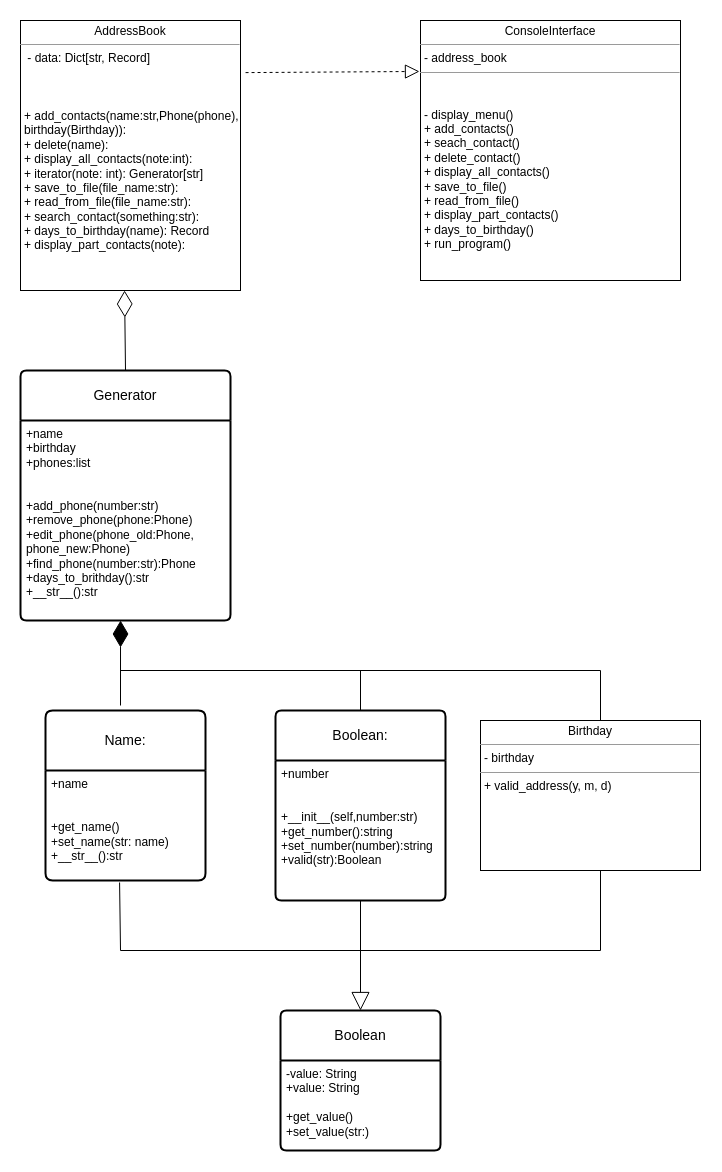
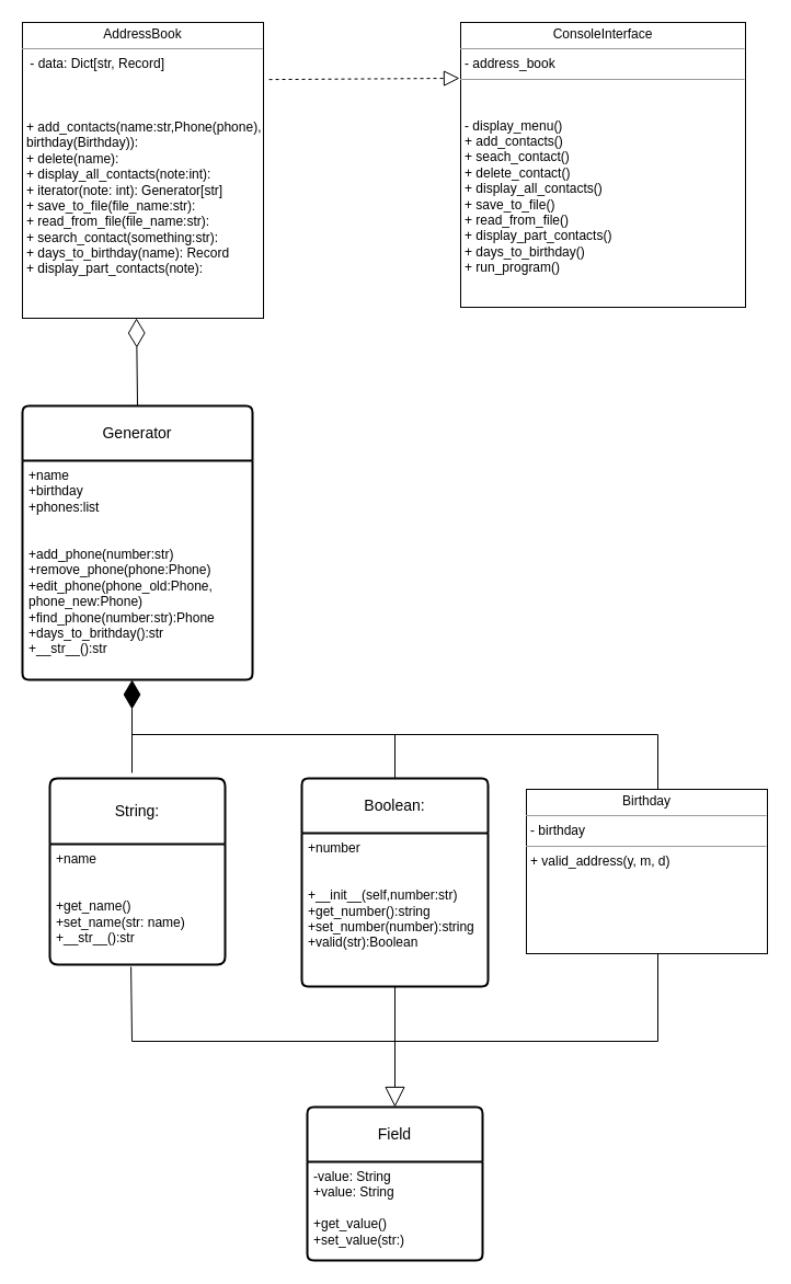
  <mxCell id="0" />
  <mxCell id="1" parent="0" />
- <mxCell id="2" value="Boolean" style="swimlane;childLayout=stackLayout;horizontal=1;startSize=50;horizontalStack=0;rounded=1;fontSize=14;fontStyle=0;strokeWidth=2;resizeParent=0;resizeLast=1;shadow=0;dashed=0;align=center;arcSize=4;whiteSpace=wrap;html=1;" parent="1" vertex="1"><mxGeometry x="280" y="1010" width="160" height="140" as="geometry" /></mxCell>
+ <mxCell id="2" value="Field" style="swimlane;childLayout=stackLayout;horizontal=1;startSize=50;horizontalStack=0;rounded=1;fontSize=14;fontStyle=0;strokeWidth=2;resizeParent=0;resizeLast=1;shadow=0;dashed=0;align=center;arcSize=4;whiteSpace=wrap;html=1;" parent="1" vertex="1"><mxGeometry x="280" y="1010" width="160" height="140" as="geometry" /></mxCell>
  <mxCell id="3" value="-value: String&lt;br&gt;+value: String&lt;br&gt;&lt;br&gt;+get_value()&lt;br&gt;+set_value(str:)&amp;nbsp;" style="align=left;strokeColor=none;fillColor=none;spacingLeft=4;fontSize=12;verticalAlign=top;resizable=0;rotatable=0;part=1;html=1;" parent="2" vertex="1"><mxGeometry y="50" width="160" height="90" as="geometry" /></mxCell>
- <mxCell id="4" value="Name:" style="swimlane;childLayout=stackLayout;horizontal=1;startSize=60;horizontalStack=0;rounded=1;fontSize=14;fontStyle=0;strokeWidth=2;resizeParent=0;resizeLast=1;shadow=0;dashed=0;align=center;arcSize=4;whiteSpace=wrap;html=1;" parent="1" vertex="1"><mxGeometry x="45" y="710" width="160" height="170" as="geometry" /></mxCell>
+ <mxCell id="4" value="String:" style="swimlane;childLayout=stackLayout;horizontal=1;startSize=60;horizontalStack=0;rounded=1;fontSize=14;fontStyle=0;strokeWidth=2;resizeParent=0;resizeLast=1;shadow=0;dashed=0;align=center;arcSize=4;whiteSpace=wrap;html=1;" parent="1" vertex="1"><mxGeometry x="45" y="710" width="160" height="170" as="geometry" /></mxCell>
  <mxCell id="5" value="+name&lt;br&gt;&lt;br&gt;&lt;br&gt;+get_name()&lt;br&gt;+set_name(str: name)&lt;br&gt;+__str__():str" style="align=left;strokeColor=none;fillColor=none;spacingLeft=4;fontSize=12;verticalAlign=top;resizable=0;rotatable=0;part=1;html=1;" parent="4" vertex="1"><mxGeometry y="60" width="160" height="110" as="geometry" /></mxCell>
  <mxCell id="6" value="Boolean:" style="swimlane;childLayout=stackLayout;horizontal=1;startSize=50;horizontalStack=0;rounded=1;fontSize=14;fontStyle=0;strokeWidth=2;resizeParent=0;resizeLast=1;shadow=0;dashed=0;align=center;arcSize=4;whiteSpace=wrap;html=1;" parent="1" vertex="1"><mxGeometry x="275" y="710" width="170" height="190" as="geometry" /></mxCell>
  <mxCell id="7" value="+number&lt;br&gt;&lt;br&gt;&lt;br&gt;+__init__(self,number:str)&lt;br&gt;+get_number():string&lt;br&gt;+set_number(number):string&lt;br&gt;+valid(str):Boolean" style="align=left;strokeColor=none;fillColor=none;spacingLeft=4;fontSize=12;verticalAlign=top;resizable=0;rotatable=0;part=1;html=1;" parent="6" vertex="1"><mxGeometry y="50" width="170" height="140" as="geometry" /></mxCell>
  <mxCell id="8" value="Generator" style="swimlane;childLayout=stackLayout;horizontal=1;startSize=50;horizontalStack=0;rounded=1;fontSize=14;fontStyle=0;strokeWidth=2;resizeParent=0;resizeLast=1;shadow=0;dashed=0;align=center;arcSize=4;whiteSpace=wrap;html=1;" parent="1" vertex="1"><mxGeometry x="20" y="370" width="210" height="250" as="geometry" /></mxCell>
  <mxCell id="9" value="+name&lt;br&gt;+birthday&lt;br&gt;+phones:list&lt;br&gt;&lt;br&gt;&lt;br&gt;+add_phone(number:str) &lt;br&gt;+remove_phone(phone:Phone)&lt;br&gt;+edit_phone(phone_old:Phone,&lt;br&gt;phone_new:Phone)&lt;br&gt;+find_phone(number:str):Phone&lt;br&gt;+days_to_brithday():str&lt;br&gt;+__str__():str" style="align=left;strokeColor=none;fillColor=none;spacingLeft=4;fontSize=12;verticalAlign=top;resizable=0;rotatable=0;part=1;html=1;" parent="8" vertex="1"><mxGeometry y="50" width="210" height="200" as="geometry" /></mxCell>
  <mxCell id="10" value="&lt;p style=&quot;margin:0px;margin-top:4px;text-align:center;&quot;&gt; AddressBook&lt;br&gt;&lt;/p&gt;&lt;hr size=&quot;1&quot;&gt;&lt;p style=&quot;margin:0px;margin-left:4px;&quot;&gt;&amp;nbsp;- data: Dict[str, Record]&lt;br&gt;&lt;br&gt;&lt;/p&gt;&lt;p style=&quot;margin:0px;margin-left:4px;&quot;&gt;&lt;br&gt;&lt;/p&gt;&lt;p style=&quot;margin:0px;margin-left:4px;&quot;&gt;&lt;br&gt;&lt;/p&gt;&lt;p style=&quot;margin:0px;margin-left:4px;&quot;&gt;+ add_contacts(name:str,Phone(phone),&lt;/p&gt;&lt;p style=&quot;margin:0px;margin-left:4px;&quot;&gt;birthday(Birthday)):&lt;/p&gt;&lt;p style=&quot;margin:0px;margin-left:4px;&quot;&gt;+ delete(name):&amp;nbsp;&lt;br&gt;+ display_all_contacts(note:int):&amp;nbsp;&lt;br&gt;+ iterator(note: int): Generator[str]&lt;br&gt;+ save_to_file(file_name:str):&amp;nbsp;&lt;br&gt;+ read_from_file(file_name:str):&amp;nbsp;&lt;br&gt;+ search_contact(something:str):&amp;nbsp;&lt;/p&gt;&lt;p style=&quot;margin:0px;margin-left:4px;&quot;&gt;+ days_to_birthday(name): Record&lt;br&gt;+ display_part_contacts(note):&amp;nbsp;&lt;br&gt;&lt;/p&gt;" style="verticalAlign=top;align=left;overflow=fill;fontSize=12;fontFamily=Helvetica;html=1;whiteSpace=wrap;" parent="1" vertex="1"><mxGeometry x="20" y="20" width="220" height="270" as="geometry" /></mxCell>
  <mxCell id="11" value="&lt;p style=&quot;margin:0px;margin-top:4px;text-align:center;&quot;&gt;ConsoleInterface&lt;br&gt;&lt;/p&gt;&lt;hr size=&quot;1&quot;&gt;&lt;p style=&quot;margin:0px;margin-left:4px;&quot;&gt;- address_book &lt;br&gt;&lt;/p&gt;&lt;hr size=&quot;1&quot;&gt;&lt;p style=&quot;margin:0px;margin-left:4px;&quot;&gt;&lt;br&gt;&lt;/p&gt;&lt;p style=&quot;margin:0px;margin-left:4px;&quot;&gt;&lt;br&gt;- display_menu() &lt;br&gt;&lt;/p&gt;&lt;p style=&quot;margin:0px;margin-left:4px;&quot;&gt;+ add_contacts()  &lt;br&gt;&lt;/p&gt;&lt;p style=&quot;margin:0px;margin-left:4px;&quot;&gt; + seach_contact() &lt;br&gt;&lt;/p&gt;&lt;p style=&quot;margin:0px;margin-left:4px;&quot;&gt; + delete_contact()&lt;br&gt;&lt;/p&gt;&lt;p style=&quot;margin:0px;margin-left:4px;&quot;&gt; + display_all_contacts()&lt;br&gt;&lt;/p&gt;&lt;p style=&quot;margin:0px;margin-left:4px;&quot;&gt; + save_to_file() &lt;br&gt;&lt;/p&gt;&lt;p style=&quot;margin:0px;margin-left:4px;&quot;&gt; + read_from_file()&lt;br&gt;&lt;/p&gt;&lt;p style=&quot;margin:0px;margin-left:4px;&quot;&gt;+ display_part_contacts()&lt;br&gt;&lt;/p&gt;&lt;p style=&quot;margin:0px;margin-left:4px;&quot;&gt;+ days_to_birthday()&lt;br&gt;&lt;/p&gt;&lt;p style=&quot;margin:0px;margin-left:4px;&quot;&gt; + run_program() &lt;br&gt;&lt;/p&gt;" style="verticalAlign=top;align=left;overflow=fill;fontSize=12;fontFamily=Helvetica;html=1;whiteSpace=wrap;" parent="1" vertex="1"><mxGeometry x="420" y="20" width="260" height="260" as="geometry" /></mxCell>
  <mxCell id="12" value="&lt;p style=&quot;margin:0px;margin-top:4px;text-align:center;&quot;&gt;Birthday&lt;br&gt;&lt;/p&gt;&lt;hr size=&quot;1&quot;&gt;&lt;p style=&quot;margin:0px;margin-left:4px;&quot;&gt;- birthday&lt;br&gt;&lt;/p&gt;&lt;hr size=&quot;1&quot;&gt;&lt;p style=&quot;margin:0px;margin-left:4px;&quot;&gt;+ valid_address(y, m, d)&lt;br&gt;&lt;/p&gt;" style="verticalAlign=top;align=left;overflow=fill;fontSize=12;fontFamily=Helvetica;html=1;whiteSpace=wrap;" parent="1" vertex="1"><mxGeometry x="480" y="720" width="220" height="150" as="geometry" /></mxCell>
  <mxCell id="13" value="" style="endArrow=diamondThin;endFill=0;endSize=24;html=1;rounded=0;exitX=0.5;exitY=0;exitDx=0;exitDy=0;entryX=0.473;entryY=1;entryDx=0;entryDy=0;entryPerimeter=0;" parent="1" source="8" target="10" edge="1"><mxGeometry width="160" relative="1" as="geometry"><mxPoint x="530" y="370" as="sourcePoint" /><mxPoint x="690" y="370" as="targetPoint" /></mxGeometry></mxCell>
  <mxCell id="14" value="" style="endArrow=diamondThin;endFill=1;endSize=24;html=1;rounded=0;entryX=0.456;entryY=1.056;entryDx=0;entryDy=0;entryPerimeter=0;" parent="1" edge="1"><mxGeometry width="160" relative="1" as="geometry"><mxPoint x="120" y="705" as="sourcePoint" /><mxPoint x="120.05" y="620" as="targetPoint" /></mxGeometry></mxCell>
  <mxCell id="15" value="" style="endArrow=none;html=1;rounded=0;" parent="1" edge="1"><mxGeometry relative="1" as="geometry"><mxPoint x="120" y="670" as="sourcePoint" /><mxPoint x="600" y="670" as="targetPoint" /><Array as="points"><mxPoint x="600" y="670" /></Array></mxGeometry></mxCell>
  <mxCell id="16" value="" style="endArrow=none;html=1;rounded=0;" parent="1" edge="1"><mxGeometry relative="1" as="geometry"><mxPoint x="600" y="720" as="sourcePoint" /><mxPoint x="600" y="670" as="targetPoint" /></mxGeometry></mxCell>
  <mxCell id="17" value="" style="endArrow=none;html=1;rounded=0;entryX=0.5;entryY=0;entryDx=0;entryDy=0;" parent="1" target="6" edge="1"><mxGeometry relative="1" as="geometry"><mxPoint x="360" y="670" as="sourcePoint" /><mxPoint x="690" y="770" as="targetPoint" /></mxGeometry></mxCell>
  <mxCell id="18" value="" style="endArrow=block;endSize=16;endFill=0;html=1;rounded=0;exitX=0.5;exitY=1;exitDx=0;exitDy=0;" parent="1" source="7" edge="1"><mxGeometry width="160" relative="1" as="geometry"><mxPoint x="530" y="870" as="sourcePoint" /><mxPoint x="360" y="1010" as="targetPoint" /></mxGeometry></mxCell>
  <mxCell id="19" value="" style="endArrow=none;html=1;rounded=0;" parent="1" edge="1"><mxGeometry relative="1" as="geometry"><mxPoint x="120" y="950" as="sourcePoint" /><mxPoint x="600" y="950" as="targetPoint" /><Array as="points"><mxPoint x="600" y="950" /></Array></mxGeometry></mxCell>
  <mxCell id="20" value="" style="endArrow=none;html=1;rounded=0;" parent="1" edge="1"><mxGeometry relative="1" as="geometry"><mxPoint x="530" y="870" as="sourcePoint" /><mxPoint x="690" y="870" as="targetPoint" /></mxGeometry></mxCell>
  <mxCell id="21" value="" style="endArrow=none;html=1;rounded=0;" parent="1" edge="1"><mxGeometry relative="1" as="geometry"><mxPoint x="600" y="950" as="sourcePoint" /><mxPoint x="600" y="870" as="targetPoint" /></mxGeometry></mxCell>
  <mxCell id="22" value="" style="endArrow=none;html=1;rounded=0;entryX=0.463;entryY=1.018;entryDx=0;entryDy=0;entryPerimeter=0;" parent="1" target="5" edge="1"><mxGeometry relative="1" as="geometry"><mxPoint x="120" y="950" as="sourcePoint" /><mxPoint x="690" y="870" as="targetPoint" /></mxGeometry></mxCell>
  <mxCell id="23" value="" style="endArrow=block;dashed=1;endFill=0;endSize=12;html=1;rounded=0;exitX=1.023;exitY=0.193;exitDx=0;exitDy=0;exitPerimeter=0;entryX=-0.004;entryY=0.196;entryDx=0;entryDy=0;entryPerimeter=0;" parent="1" source="10" target="11" edge="1"><mxGeometry width="160" relative="1" as="geometry"><mxPoint x="530" y="470" as="sourcePoint" /><mxPoint x="690" y="470" as="targetPoint" /></mxGeometry></mxCell>
